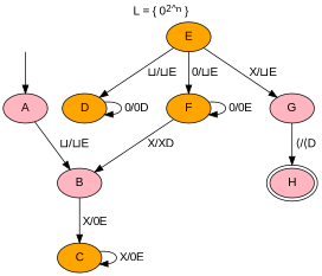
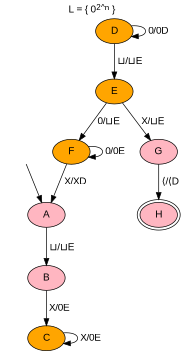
  digraph {
    fontname="Liberation Sans"
    label=<L = { 0<sup>2^n</sup> }>
    labelloc=t
    node [fontname="Liberation Sans" style=filled fillcolor=lightpink]
    edge [fontname="Liberation Sans"]
    _nil [style=invis fillcolor=""]
    A
    B
    C [fillcolor=orange]
    D [fillcolor=orange]
    E [fillcolor=orange]
    F [fillcolor=orange]
    G
    H [peripheries=2]
    _nil -> A
    A -> B [label=" ⊔/⊔E "]
    B -> C [label=" X/0E "]
    C -> C [label=" X/0E "]
    D -> D [label=" 0/0D "]
-   E -> D [label=" ⊔/⊔E "]
+   D -> E [label=" ⊔/⊔E "]
    E -> F [label=" 0/⊔E "]
    E -> G [label=" X/⊔E "]
-   F -> B [label=" X/XD "]
+   F -> A [label=" X/XD "]
    F -> F [label=" 0/0E "]
    G -> H [label=" ⟨/⟨D "]
  }
